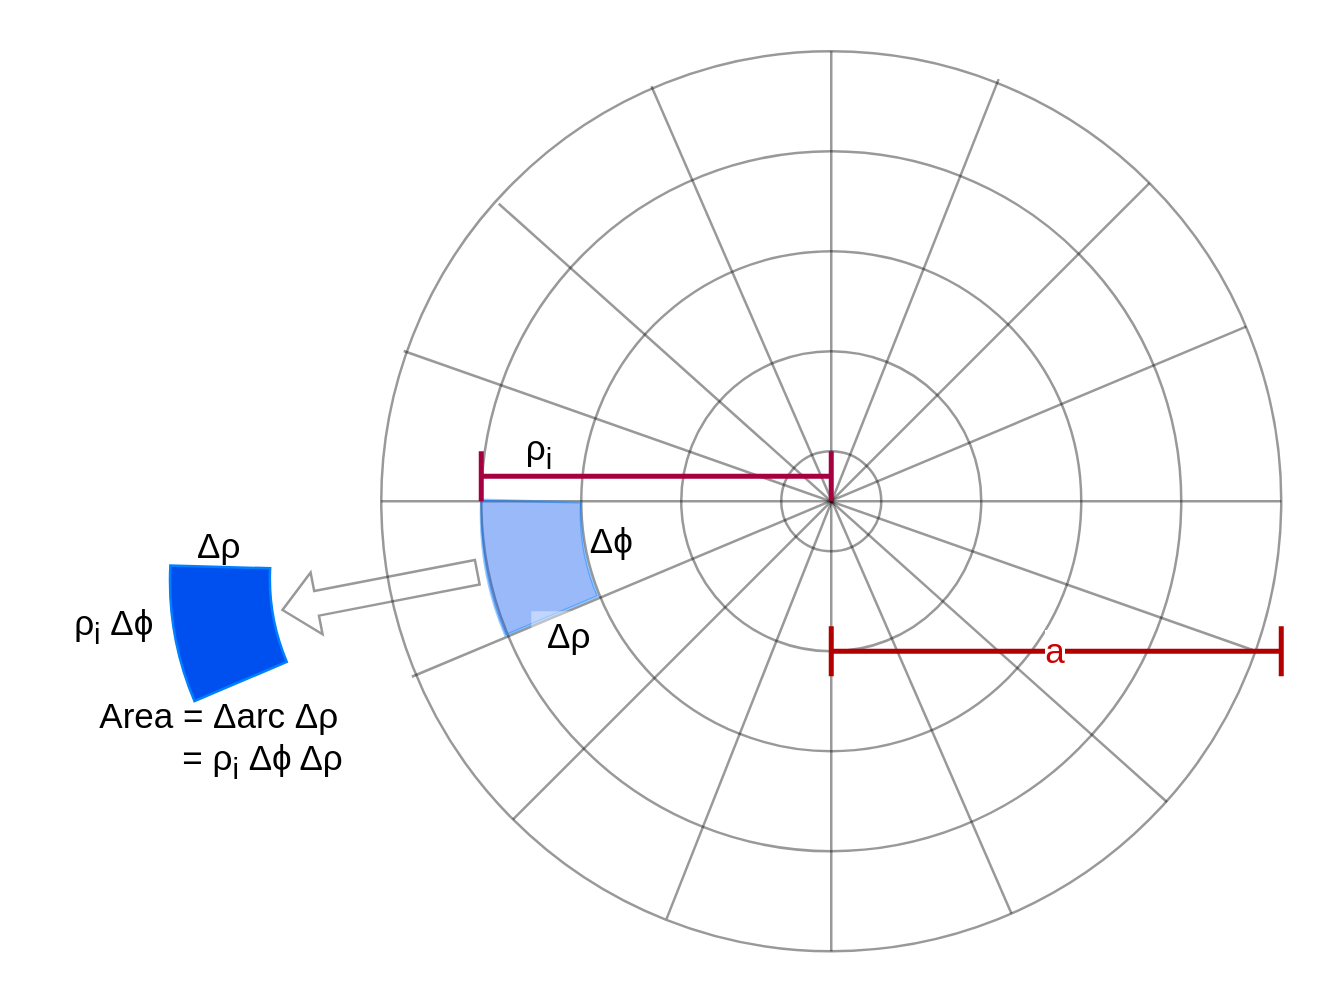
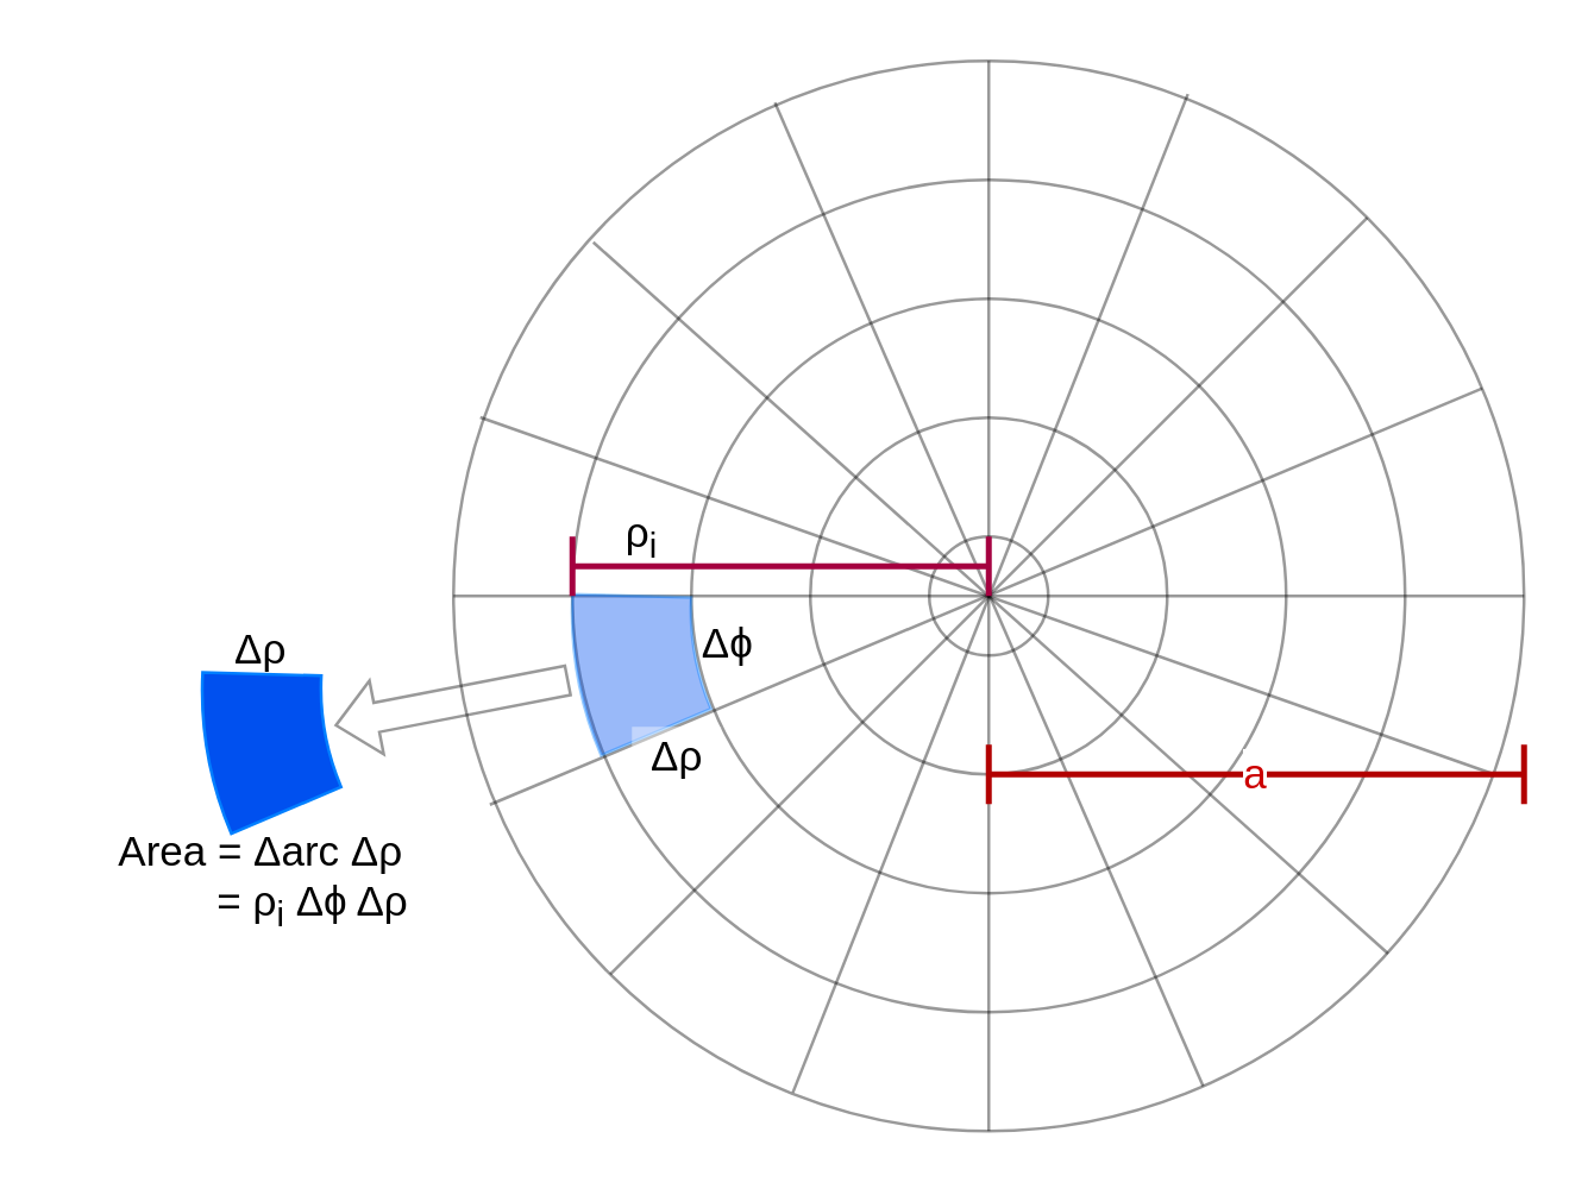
  <mxCell id="0" />
  <mxCell id="1" parent="0" />
  <mxCell id="2" value="" style="ellipse;whiteSpace=wrap;html=1;aspect=fixed;strokeWidth=1;opacity=40;" vertex="1" parent="1"><mxGeometry x="152" y="20" width="360" height="360" as="geometry" /></mxCell>
  <mxCell id="3" value="" style="ellipse;whiteSpace=wrap;html=1;aspect=fixed;strokeWidth=1;opacity=40;" vertex="1" parent="1"><mxGeometry x="192" y="60" width="280" height="280" as="geometry" /></mxCell>
  <mxCell id="4" value="" style="ellipse;whiteSpace=wrap;html=1;aspect=fixed;strokeWidth=1;opacity=40;" vertex="1" parent="1"><mxGeometry x="232" y="100" width="200" height="200" as="geometry" /></mxCell>
  <mxCell id="5" value="" style="ellipse;whiteSpace=wrap;html=1;aspect=fixed;strokeWidth=1;opacity=40;" vertex="1" parent="1"><mxGeometry x="272" y="140" width="120" height="120" as="geometry" /></mxCell>
  <mxCell id="6" value="" style="ellipse;whiteSpace=wrap;html=1;aspect=fixed;strokeWidth=1;opacity=40;" vertex="1" parent="1"><mxGeometry x="312" y="180" width="40" height="40" as="geometry" /></mxCell>
  <mxCell id="7" value="" style="endArrow=none;html=1;rounded=0;exitX=0.5;exitY=1;exitDx=0;exitDy=0;entryX=0.5;entryY=0;entryDx=0;entryDy=0;strokeWidth=1;opacity=40;" edge="1" parent="1" source="2" target="2"><mxGeometry width="50" height="50" relative="1" as="geometry"><mxPoint x="-118" y="330" as="sourcePoint" /><mxPoint x="-68" y="280" as="targetPoint" /></mxGeometry></mxCell>
  <mxCell id="8" value="" style="endArrow=none;html=1;rounded=0;entryX=1;entryY=0.5;entryDx=0;entryDy=0;strokeWidth=1;opacity=40;" edge="1" parent="1" target="2"><mxGeometry width="50" height="50" relative="1" as="geometry"><mxPoint x="152" y="200" as="sourcePoint" /><mxPoint x="202" y="150" as="targetPoint" /></mxGeometry></mxCell>
  <mxCell id="9" value="" style="endArrow=none;html=1;rounded=0;entryX=1;entryY=1;entryDx=0;entryDy=0;strokeWidth=1;opacity=40;" edge="1" parent="1"><mxGeometry width="50" height="50" relative="1" as="geometry"><mxPoint x="199" y="81" as="sourcePoint" /><mxPoint x="466.279" y="320.279" as="targetPoint" /></mxGeometry></mxCell>
  <mxCell id="10" value="" style="endArrow=none;html=1;rounded=0;entryX=1;entryY=0;entryDx=0;entryDy=0;exitX=0;exitY=1;exitDx=0;exitDy=0;strokeWidth=1;opacity=40;" edge="1" parent="1" source="2" target="2"><mxGeometry width="50" height="50" relative="1" as="geometry"><mxPoint x="209" y="92" as="sourcePoint" /><mxPoint x="476.279" y="329.279" as="targetPoint" /></mxGeometry></mxCell>
  <mxCell id="11" value="" style="endArrow=none;html=1;rounded=0;exitX=0.317;exitY=0.964;exitDx=0;exitDy=0;exitPerimeter=0;entryX=0.686;entryY=0.031;entryDx=0;entryDy=0;entryPerimeter=0;strokeWidth=1;opacity=40;" edge="1" parent="1"><mxGeometry width="50" height="50" relative="1" as="geometry"><mxPoint x="266.12" y="367.04" as="sourcePoint" /><mxPoint x="398.96" y="31.16" as="targetPoint" /></mxGeometry></mxCell>
  <mxCell id="12" value="" style="endArrow=none;html=1;rounded=0;entryX=0.303;entryY=0.039;entryDx=0;entryDy=0;entryPerimeter=0;exitX=0.703;exitY=0.958;exitDx=0;exitDy=0;exitPerimeter=0;strokeWidth=1;opacity=40;" edge="1" parent="1"><mxGeometry width="50" height="50" relative="1" as="geometry"><mxPoint x="404.08" y="364.88" as="sourcePoint" /><mxPoint x="260.08" y="34.04" as="targetPoint" /></mxGeometry></mxCell>
  <mxCell id="13" value="" style="endArrow=none;html=1;rounded=0;exitX=0.025;exitY=0.333;exitDx=0;exitDy=0;exitPerimeter=0;strokeWidth=1;opacity=40;" edge="1" parent="1" source="2"><mxGeometry width="50" height="50" relative="1" as="geometry"><mxPoint x="286.12" y="387.04" as="sourcePoint" /><mxPoint x="502" y="260" as="targetPoint" /></mxGeometry></mxCell>
  <mxCell id="14" value="" style="endArrow=none;html=1;rounded=0;exitX=0.034;exitY=0.695;exitDx=0;exitDy=0;exitPerimeter=0;entryX=0.961;entryY=0.306;entryDx=0;entryDy=0;entryPerimeter=0;strokeWidth=1;opacity=40;" edge="1" parent="1" source="2" target="2"><mxGeometry width="50" height="50" relative="1" as="geometry"><mxPoint x="296.12" y="397.04" as="sourcePoint" /><mxPoint x="492" y="130" as="targetPoint" /></mxGeometry></mxCell>
  <mxCell id="15" value="" style="verticalLabelPosition=bottom;verticalAlign=top;html=1;shape=mxgraph.basic.partConcEllipse;startAngle=0.25;endAngle=0.32;arcWidth=0.31;labelBackgroundColor=#00FFFF;strokeColor=#007FFF;fillColor=#0050EF;rotation=67;direction=south;strokeWidth=1;opacity=40;" vertex="1" parent="1"><mxGeometry x="194.65" y="73.7" width="252.19" height="258.74" as="geometry" /></mxCell>
  <mxCell id="16" value="" style="verticalLabelPosition=bottom;verticalAlign=top;html=1;shape=mxgraph.basic.partConcEllipse;startAngle=0.25;endAngle=0.32;arcWidth=0.31;labelBackgroundColor=#00FFFF;strokeColor=#007FFF;fillColor=#0050EF;rotation=67;direction=south;" vertex="1" parent="1"><mxGeometry x="70.27" y="100" width="252.19" height="258.74" as="geometry" /></mxCell>
  <mxCell id="17" value="&lt;font style=&quot;font-size: 14px&quot;&gt;ρ&lt;sub&gt;i&lt;/sub&gt;&amp;nbsp;&lt;br&gt;&lt;/font&gt;" style="text;html=1;resizable=0;autosize=1;align=center;verticalAlign=middle;points=[];rounded=0;labelBackgroundColor=none;fillColor=default;strokeWidth=1;opacity=40;" vertex="1" parent="1"><mxGeometry x="202" y="170" width="30" height="20" as="geometry" /></mxCell>
  <mxCell id="18" value="&lt;font style=&quot;font-size: 14px&quot;&gt;Δϕ&lt;br&gt;&lt;/font&gt;" style="text;html=1;resizable=0;autosize=1;align=center;verticalAlign=middle;points=[];rounded=0;labelBackgroundColor=none;fillColor=none;strokeWidth=1;opacity=40;" vertex="1" parent="1"><mxGeometry x="229" y="206" width="30" height="20" as="geometry" /></mxCell>
  <mxCell id="19" value="&lt;font style=&quot;font-size: 14px&quot;&gt;Δρ&lt;br&gt;&lt;/font&gt;" style="text;html=1;resizable=0;autosize=1;align=center;verticalAlign=middle;points=[];rounded=0;labelBackgroundColor=none;fillColor=default;strokeWidth=1;opacity=40;" vertex="1" parent="1"><mxGeometry x="212" y="244" width="30" height="20" as="geometry" /></mxCell>
  <mxCell id="20" value="" style="shape=crossbar;whiteSpace=wrap;html=1;rounded=1;labelBackgroundColor=none;fontSize=14;strokeColor=#A50040;fillColor=#d80073;fontColor=#ffffff;strokeWidth=2;" vertex="1" parent="1"><mxGeometry x="192" y="180" width="140" height="20" as="geometry" /></mxCell>
- <mxCell id="21" value="&lt;font style=&quot;font-size: 14px&quot;&gt;ρ&lt;sub&gt;i&lt;/sub&gt; Δϕ&lt;br&gt;&lt;/font&gt;" style="text;html=1;resizable=0;autosize=1;align=center;verticalAlign=middle;points=[];rounded=0;labelBackgroundColor=none;fillColor=none;" vertex="1" parent="1"><mxGeometry x="20.27" y="240" width="50" height="20" as="geometry" /></mxCell>
  <mxCell id="22" value="&lt;font style=&quot;font-size: 14px&quot;&gt;Δρ&lt;br&gt;&lt;/font&gt;" style="text;html=1;resizable=0;autosize=1;align=center;verticalAlign=middle;points=[];rounded=0;labelBackgroundColor=none;fillColor=none;strokeWidth=1;opacity=70;" vertex="1" parent="1"><mxGeometry x="72.27" y="208.3" width="30" height="20" as="geometry" /></mxCell>
  <mxCell id="23" value="&lt;font&gt;a&lt;/font&gt;" style="shape=crossbar;whiteSpace=wrap;html=1;rounded=1;labelBackgroundColor=default;fontSize=14;strokeColor=#B20000;fillColor=#e51400;fontColor=#CC0000;spacingBottom=0;strokeWidth=2;" vertex="1" parent="1"><mxGeometry x="332" y="250" width="180" height="20" as="geometry" /></mxCell>
  <mxCell id="24" value="&lt;font style=&quot;font-size: 14px&quot;&gt;Area =&amp;nbsp;Δarc Δρ&lt;br&gt;&amp;nbsp; &amp;nbsp; &amp;nbsp; &amp;nbsp; &amp;nbsp;= ρ&lt;sub&gt;i&lt;/sub&gt; Δϕ Δρ&lt;br&gt;&lt;/font&gt;" style="text;html=1;resizable=0;autosize=1;align=center;verticalAlign=middle;points=[];rounded=0;labelBackgroundColor=none;fillColor=none;" vertex="1" parent="1"><mxGeometry x="32" y="276" width="110" height="40" as="geometry" /></mxCell>
  <mxCell id="25" value="" style="shape=flexArrow;endArrow=classic;html=1;rounded=0;fontSize=14;fontColor=#CC0000;strokeWidth=1;opacity=40;endWidth=14.167;endSize=4.3;" edge="1" parent="1" source="15"><mxGeometry width="50" height="50" relative="1" as="geometry"><mxPoint x="174.137" y="215.168" as="sourcePoint" /><mxPoint x="112" y="243.58" as="targetPoint" /></mxGeometry></mxCell>
